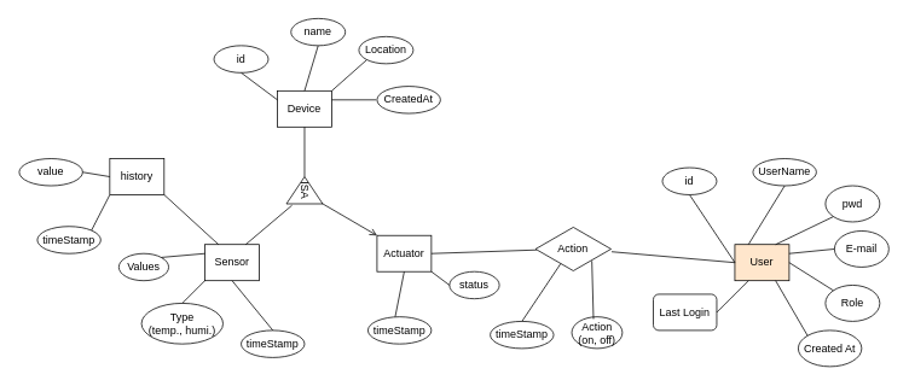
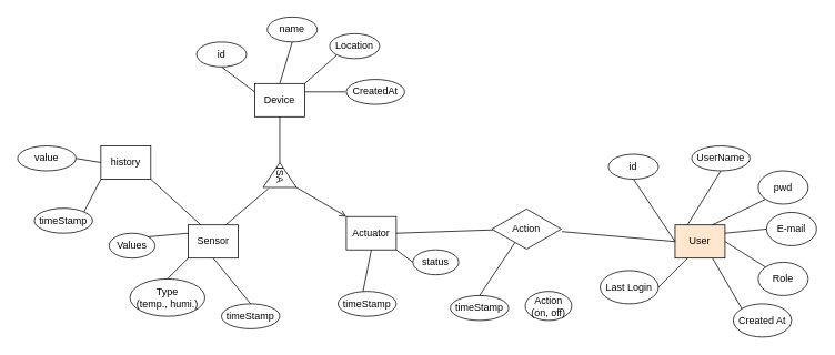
  <mxCell id="0" />
  <mxCell id="1" parent="0" />
  <mxCell id="2" value="User" style="html=1;dashed=0;whiteSpace=wrap;fillColor=#ffe6cc;" vertex="1" parent="1"><mxGeometry x="810" y="270" width="60" height="40" as="geometry" /></mxCell>
  <mxCell id="3" value="id" style="ellipse;whiteSpace=wrap;html=1;align=center;" vertex="1" parent="1"><mxGeometry x="730" y="185" width="60" height="30" as="geometry" /></mxCell>
  <mxCell id="4" value="UserName" style="ellipse;whiteSpace=wrap;html=1;align=center;" vertex="1" parent="1"><mxGeometry x="830" y="175" width="70" height="30" as="geometry" /></mxCell>
  <mxCell id="5" value="pwd" style="ellipse;whiteSpace=wrap;html=1;align=center;" vertex="1" parent="1"><mxGeometry x="910" y="205" width="60" height="40" as="geometry" /></mxCell>
  <mxCell id="6" value="E-mail" style="ellipse;whiteSpace=wrap;html=1;align=center;" vertex="1" parent="1"><mxGeometry x="920" y="255" width="60" height="40" as="geometry" /></mxCell>
  <mxCell id="7" value="Role" style="ellipse;whiteSpace=wrap;html=1;align=center;" vertex="1" parent="1"><mxGeometry x="910" y="315" width="60" height="40" as="geometry" /></mxCell>
  <mxCell id="8" value="Created At" style="ellipse;whiteSpace=wrap;html=1;align=center;" vertex="1" parent="1"><mxGeometry x="880" y="365" width="70" height="40" as="geometry" /></mxCell>
- <mxCell id="9" value="Last Login" style="whiteSpace=wrap;html=1;align=center;rounded=1;" vertex="1" parent="1"><mxGeometry x="720" y="325" width="70" height="40" as="geometry" /></mxCell>
+ <mxCell id="9" value="Last Login" style="ellipse;whiteSpace=wrap;html=1;align=center;" vertex="1" parent="1"><mxGeometry x="720" y="325" width="70" height="40" as="geometry" /></mxCell>
  <mxCell id="10" value="" style="endArrow=none;html=1;rounded=0;exitX=0.5;exitY=1;exitDx=0;exitDy=0;entryX=0;entryY=0.5;entryDx=0;entryDy=0;" edge="1" parent="1" source="3" target="2"><mxGeometry width="50" height="50" relative="1" as="geometry"><mxPoint x="1140" y="355" as="sourcePoint" /><mxPoint x="1190" y="305" as="targetPoint" /></mxGeometry></mxCell>
  <mxCell id="11" value="" style="endArrow=none;html=1;rounded=0;exitX=0.5;exitY=1;exitDx=0;exitDy=0;entryX=0.25;entryY=0;entryDx=0;entryDy=0;" edge="1" parent="1" source="4" target="2"><mxGeometry width="50" height="50" relative="1" as="geometry"><mxPoint x="770" y="225" as="sourcePoint" /><mxPoint x="820" y="295" as="targetPoint" /></mxGeometry></mxCell>
  <mxCell id="12" value="" style="endArrow=none;html=1;rounded=0;exitX=0;exitY=1;exitDx=0;exitDy=0;entryX=0.75;entryY=0;entryDx=0;entryDy=0;" edge="1" parent="1" source="5" target="2"><mxGeometry width="50" height="50" relative="1" as="geometry"><mxPoint x="875" y="225" as="sourcePoint" /><mxPoint x="835" y="275" as="targetPoint" /></mxGeometry></mxCell>
  <mxCell id="13" value="" style="endArrow=none;html=1;rounded=0;exitX=0;exitY=0.5;exitDx=0;exitDy=0;entryX=1;entryY=0.25;entryDx=0;entryDy=0;" edge="1" parent="1" source="6" target="2"><mxGeometry width="50" height="50" relative="1" as="geometry"><mxPoint x="929" y="249" as="sourcePoint" /><mxPoint x="865" y="275" as="targetPoint" /></mxGeometry></mxCell>
  <mxCell id="14" value="" style="endArrow=none;html=1;rounded=0;exitX=0;exitY=0;exitDx=0;exitDy=0;entryX=1;entryY=0.5;entryDx=0;entryDy=0;" edge="1" parent="1" source="7" target="2"><mxGeometry width="50" height="50" relative="1" as="geometry"><mxPoint x="930" y="285" as="sourcePoint" /><mxPoint x="880" y="285" as="targetPoint" /></mxGeometry></mxCell>
  <mxCell id="15" value="" style="endArrow=none;html=1;rounded=0;exitX=0;exitY=0;exitDx=0;exitDy=0;entryX=0.75;entryY=1;entryDx=0;entryDy=0;" edge="1" parent="1" source="8" target="2"><mxGeometry width="50" height="50" relative="1" as="geometry"><mxPoint x="929" y="331" as="sourcePoint" /><mxPoint x="880" y="295" as="targetPoint" /></mxGeometry></mxCell>
  <mxCell id="16" value="" style="endArrow=none;html=1;rounded=0;exitX=1;exitY=0.5;exitDx=0;exitDy=0;entryX=0.25;entryY=1;entryDx=0;entryDy=0;" edge="1" parent="1" source="9" target="2"><mxGeometry width="50" height="50" relative="1" as="geometry"><mxPoint x="900" y="381" as="sourcePoint" /><mxPoint x="880" y="315" as="targetPoint" /></mxGeometry></mxCell>
  <mxCell id="17" value="Device" style="html=1;dashed=0;whiteSpace=wrap;" vertex="1" parent="1"><mxGeometry x="305" y="100" width="60" height="40" as="geometry" /></mxCell>
  <mxCell id="18" value="ISA" style="triangle;whiteSpace=wrap;html=1;direction=west;rotation=90;" vertex="1" parent="1"><mxGeometry x="320" y="190" width="30" height="40" as="geometry" /></mxCell>
  <mxCell id="19" value="Sensor" style="html=1;dashed=0;whiteSpace=wrap;" vertex="1" parent="1"><mxGeometry x="225" y="270" width="60" height="40" as="geometry" /></mxCell>
  <mxCell id="20" value="Actuator" style="html=1;dashed=0;whiteSpace=wrap;" vertex="1" parent="1"><mxGeometry x="415" y="260" width="60" height="40" as="geometry" /></mxCell>
  <mxCell id="21" value="id" style="ellipse;whiteSpace=wrap;html=1;align=center;" vertex="1" parent="1"><mxGeometry x="235" y="50" width="60" height="30" as="geometry" /></mxCell>
  <mxCell id="22" value="name" style="ellipse;whiteSpace=wrap;html=1;align=center;" vertex="1" parent="1"><mxGeometry x="320" y="20" width="60" height="30" as="geometry" /></mxCell>
  <mxCell id="23" value="Location" style="ellipse;whiteSpace=wrap;html=1;align=center;" vertex="1" parent="1"><mxGeometry x="395" y="40" width="60" height="30" as="geometry" /></mxCell>
  <mxCell id="24" value="CreatedAt" style="ellipse;whiteSpace=wrap;html=1;align=center;" vertex="1" parent="1"><mxGeometry x="415" y="95" width="70" height="30" as="geometry" /></mxCell>
  <mxCell id="25" value="Values" style="ellipse;whiteSpace=wrap;html=1;align=center;" vertex="1" parent="1"><mxGeometry x="130" y="280" width="55" height="30" as="geometry" /></mxCell>
  <mxCell id="26" value="Type&lt;div&gt;(temp., humi.)&lt;/div&gt;" style="ellipse;whiteSpace=wrap;html=1;align=center;" vertex="1" parent="1"><mxGeometry x="155" y="335" width="90" height="45" as="geometry" /></mxCell>
  <mxCell id="27" value="timeStamp" style="ellipse;whiteSpace=wrap;html=1;align=center;" vertex="1" parent="1"><mxGeometry x="265" y="365" width="70" height="30" as="geometry" /></mxCell>
  <mxCell id="28" value="status" style="ellipse;whiteSpace=wrap;html=1;align=center;" vertex="1" parent="1"><mxGeometry x="495" y="300" width="55" height="30" as="geometry" /></mxCell>
  <mxCell id="29" value="timeStamp" style="ellipse;whiteSpace=wrap;html=1;align=center;" vertex="1" parent="1"><mxGeometry x="405" y="350" width="70" height="30" as="geometry" /></mxCell>
  <mxCell id="30" value="" style="endArrow=none;html=1;rounded=0;exitX=0;exitY=0.25;exitDx=0;exitDy=0;entryX=0.5;entryY=1;entryDx=0;entryDy=0;" edge="1" parent="1" source="17" target="21"><mxGeometry width="50" height="50" relative="1" as="geometry"><mxPoint x="260" y="136" as="sourcePoint" /><mxPoint x="225" y="70" as="targetPoint" /></mxGeometry></mxCell>
  <mxCell id="31" value="" style="endArrow=none;html=1;rounded=0;exitX=0.5;exitY=0;exitDx=0;exitDy=0;entryX=0.5;entryY=1;entryDx=0;entryDy=0;" edge="1" parent="1" source="17" target="22"><mxGeometry width="50" height="50" relative="1" as="geometry"><mxPoint x="315" y="120" as="sourcePoint" /><mxPoint x="275" y="90" as="targetPoint" /></mxGeometry></mxCell>
  <mxCell id="32" value="" style="endArrow=none;html=1;rounded=0;exitX=1;exitY=0;exitDx=0;exitDy=0;entryX=0;entryY=1;entryDx=0;entryDy=0;" edge="1" parent="1" source="17" target="23"><mxGeometry width="50" height="50" relative="1" as="geometry"><mxPoint x="345" y="110" as="sourcePoint" /><mxPoint x="360" y="60" as="targetPoint" /></mxGeometry></mxCell>
  <mxCell id="33" value="" style="endArrow=none;html=1;rounded=0;exitX=1;exitY=0.25;exitDx=0;exitDy=0;" edge="1" parent="1" source="17"><mxGeometry width="50" height="50" relative="1" as="geometry"><mxPoint x="375" y="110" as="sourcePoint" /><mxPoint x="414" y="110" as="targetPoint" /></mxGeometry></mxCell>
  <mxCell id="34" value="" style="endArrow=open;html=1;rounded=0;exitX=0.015;exitY=0.982;exitDx=0;exitDy=0;exitPerimeter=0;entryX=0;entryY=0;entryDx=0;entryDy=0;" edge="1" parent="1" source="18" target="20"><mxGeometry width="50" height="50" relative="1" as="geometry"><mxPoint x="375" y="120" as="sourcePoint" /><mxPoint x="424" y="120" as="targetPoint" /></mxGeometry></mxCell>
  <mxCell id="35" value="" style="endArrow=none;html=1;rounded=0;exitX=-0.054;exitY=0.154;exitDx=0;exitDy=0;exitPerimeter=0;entryX=0.75;entryY=0;entryDx=0;entryDy=0;" edge="1" parent="1" source="18" target="19"><mxGeometry width="50" height="50" relative="1" as="geometry"><mxPoint x="364" y="235" as="sourcePoint" /><mxPoint x="425" y="270" as="targetPoint" /></mxGeometry></mxCell>
  <mxCell id="36" value="" style="endArrow=none;html=1;rounded=0;exitX=0.5;exitY=1;exitDx=0;exitDy=0;entryX=1;entryY=0.5;entryDx=0;entryDy=0;" edge="1" parent="1" source="17" target="18"><mxGeometry width="50" height="50" relative="1" as="geometry"><mxPoint x="325" y="230" as="sourcePoint" /><mxPoint x="280" y="280" as="targetPoint" /></mxGeometry></mxCell>
  <mxCell id="37" value="" style="endArrow=none;html=1;rounded=0;exitX=1;exitY=0;exitDx=0;exitDy=0;entryX=0;entryY=0.25;entryDx=0;entryDy=0;" edge="1" parent="1" source="25" target="19"><mxGeometry width="50" height="50" relative="1" as="geometry"><mxPoint x="345" y="150" as="sourcePoint" /><mxPoint x="345" y="205" as="targetPoint" /></mxGeometry></mxCell>
  <mxCell id="38" value="" style="endArrow=none;html=1;rounded=0;exitX=0.5;exitY=0;exitDx=0;exitDy=0;entryX=0;entryY=1;entryDx=0;entryDy=0;" edge="1" parent="1" source="26" target="19"><mxGeometry width="50" height="50" relative="1" as="geometry"><mxPoint x="187" y="294" as="sourcePoint" /><mxPoint x="235" y="290" as="targetPoint" /></mxGeometry></mxCell>
  <mxCell id="39" value="" style="endArrow=none;html=1;rounded=0;exitX=0.5;exitY=0;exitDx=0;exitDy=0;entryX=0.5;entryY=1;entryDx=0;entryDy=0;" edge="1" parent="1" source="27" target="19"><mxGeometry width="50" height="50" relative="1" as="geometry"><mxPoint x="210" y="345" as="sourcePoint" /><mxPoint x="235" y="320" as="targetPoint" /></mxGeometry></mxCell>
  <mxCell id="40" value="" style="endArrow=none;html=1;rounded=0;exitX=0.429;exitY=0;exitDx=0;exitDy=0;entryX=0.5;entryY=1;entryDx=0;entryDy=0;exitPerimeter=0;" edge="1" parent="1" source="29" target="20"><mxGeometry width="50" height="50" relative="1" as="geometry"><mxPoint x="310" y="375" as="sourcePoint" /><mxPoint x="265" y="320" as="targetPoint" /></mxGeometry></mxCell>
  <mxCell id="41" value="" style="endArrow=none;html=1;rounded=0;exitX=0;exitY=0.5;exitDx=0;exitDy=0;entryX=1;entryY=1;entryDx=0;entryDy=0;" edge="1" parent="1" source="28" target="20"><mxGeometry width="50" height="50" relative="1" as="geometry"><mxPoint x="445" y="360" as="sourcePoint" /><mxPoint x="455" y="310" as="targetPoint" /></mxGeometry></mxCell>
  <mxCell id="42" value="Action" style="html=1;whiteSpace=wrap;aspect=fixed;shape=isoRectangle;" vertex="1" parent="1"><mxGeometry x="590" y="250" width="83.34" height="50" as="geometry" /></mxCell>
  <mxCell id="43" value="" style="endArrow=none;html=1;rounded=0;exitX=1;exitY=0.5;exitDx=0;exitDy=0;entryX=0.012;entryY=0.52;entryDx=0;entryDy=0;entryPerimeter=0;" edge="1" parent="1" source="20" target="42"><mxGeometry width="50" height="50" relative="1" as="geometry"><mxPoint x="364" y="235" as="sourcePoint" /><mxPoint x="425" y="270" as="targetPoint" /></mxGeometry></mxCell>
  <mxCell id="44" value="" style="endArrow=none;html=1;rounded=0;exitX=1.008;exitY=0.56;exitDx=0;exitDy=0;entryX=0;entryY=0.5;entryDx=0;entryDy=0;exitPerimeter=0;" edge="1" parent="1" source="42" target="2"><mxGeometry width="50" height="50" relative="1" as="geometry"><mxPoint x="485" y="290" as="sourcePoint" /><mxPoint x="601" y="286" as="targetPoint" /></mxGeometry></mxCell>
  <mxCell id="45" value="Action&lt;div&gt;(on, off)&lt;/div&gt;" style="ellipse;whiteSpace=wrap;html=1;align=center;" vertex="1" parent="1"><mxGeometry x="630" y="350" width="55.83" height="35" as="geometry" /></mxCell>
  <mxCell id="46" value="timeStamp" style="ellipse;whiteSpace=wrap;html=1;align=center;" vertex="1" parent="1"><mxGeometry x="540" y="355" width="70" height="30" as="geometry" /></mxCell>
  <mxCell id="47" value="" style="endArrow=none;html=1;rounded=0;exitX=0.5;exitY=0;exitDx=0;exitDy=0;entryX=0.334;entryY=0.82;entryDx=0;entryDy=0;entryPerimeter=0;" edge="1" parent="1" source="46" target="42"><mxGeometry width="50" height="50" relative="1" as="geometry"><mxPoint x="445" y="360" as="sourcePoint" /><mxPoint x="455" y="310" as="targetPoint" /></mxGeometry></mxCell>
- <mxCell id="48" value="" style="endArrow=none;html=1;rounded=0;exitX=0.429;exitY=0.069;exitDx=0;exitDy=0;entryX=0.746;entryY=0.763;entryDx=0;entryDy=0;entryPerimeter=0;exitPerimeter=0;" edge="1" parent="1" source="45" target="42"><mxGeometry width="50" height="50" relative="1" as="geometry"><mxPoint x="585" y="365" as="sourcePoint" /><mxPoint x="628" y="301" as="targetPoint" /></mxGeometry></mxCell>
  <mxCell id="49" value="history" style="html=1;dashed=0;whiteSpace=wrap;" vertex="1" parent="1"><mxGeometry x="120" y="175" width="60" height="40" as="geometry" /></mxCell>
  <mxCell id="50" value="" style="endArrow=none;html=1;rounded=0;exitX=0.25;exitY=0;exitDx=0;exitDy=0;entryX=1;entryY=1;entryDx=0;entryDy=0;" edge="1" parent="1" source="19" target="49"><mxGeometry width="50" height="50" relative="1" as="geometry"><mxPoint x="310" y="375" as="sourcePoint" /><mxPoint x="265" y="320" as="targetPoint" /></mxGeometry></mxCell>
  <mxCell id="51" value="timeStamp" style="ellipse;whiteSpace=wrap;html=1;align=center;" vertex="1" parent="1"><mxGeometry x="40" y="250" width="70" height="30" as="geometry" /></mxCell>
  <mxCell id="52" value="" style="endArrow=none;html=1;rounded=0;exitX=1;exitY=0;exitDx=0;exitDy=0;entryX=0;entryY=1;entryDx=0;entryDy=0;" edge="1" parent="1" source="51" target="49"><mxGeometry width="50" height="50" relative="1" as="geometry"><mxPoint x="187" y="294" as="sourcePoint" /><mxPoint x="235" y="290" as="targetPoint" /></mxGeometry></mxCell>
  <mxCell id="53" value="value" style="ellipse;whiteSpace=wrap;html=1;align=center;" vertex="1" parent="1"><mxGeometry x="20" y="175" width="70" height="30" as="geometry" /></mxCell>
  <mxCell id="54" value="" style="endArrow=none;html=1;rounded=0;exitX=1;exitY=0.5;exitDx=0;exitDy=0;entryX=0;entryY=0.5;entryDx=0;entryDy=0;" edge="1" parent="1" source="53" target="49"><mxGeometry width="50" height="50" relative="1" as="geometry"><mxPoint x="51" y="189" as="sourcePoint" /><mxPoint x="99" y="185" as="targetPoint" /></mxGeometry></mxCell>
